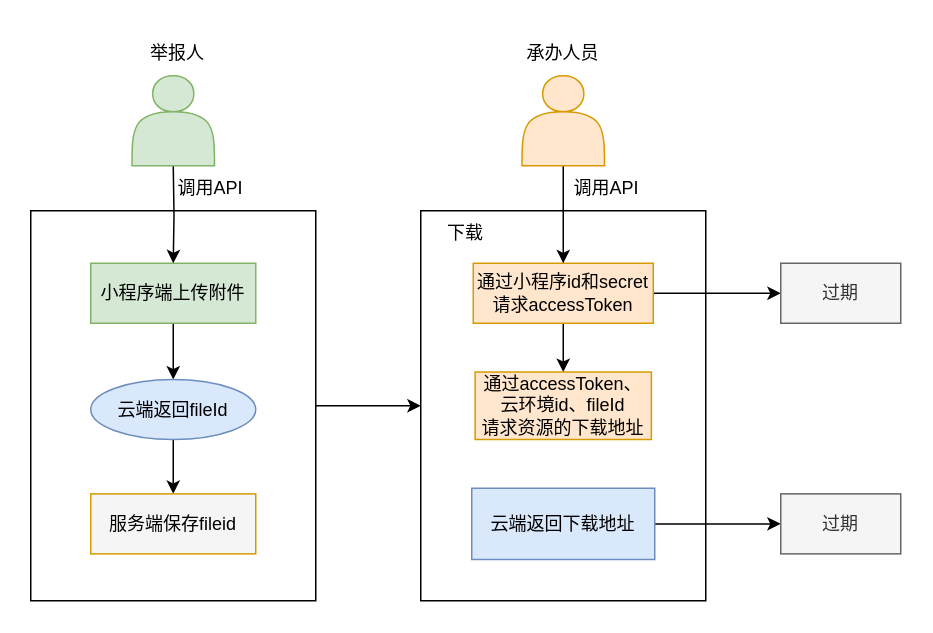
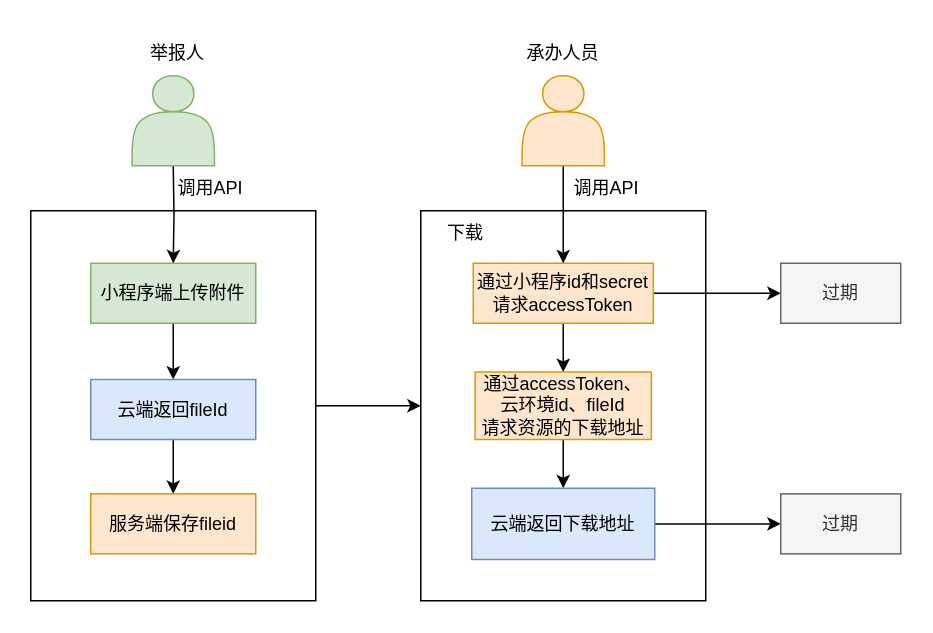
  <mxCell id="0" />
  <mxCell id="1" parent="0" />
  <mxCell id="2" style="edgeStyle=orthogonalEdgeStyle;rounded=0;orthogonalLoop=1;jettySize=auto;html=1;exitX=1;exitY=0.5;exitDx=0;exitDy=0;entryX=0;entryY=0.5;entryDx=0;entryDy=0;" parent="1" source="3" target="9" edge="1"><mxGeometry relative="1" as="geometry" /></mxCell>
  <mxCell id="3" value="" style="rounded=0;whiteSpace=wrap;html=1;" parent="1" vertex="1"><mxGeometry x="20" y="140" width="190" height="260" as="geometry" /></mxCell>
  <mxCell id="4" style="edgeStyle=orthogonalEdgeStyle;rounded=0;orthogonalLoop=1;jettySize=auto;html=1;exitX=0.5;exitY=1;exitDx=0;exitDy=0;" parent="1" source="5" target="7" edge="1"><mxGeometry relative="1" as="geometry" /></mxCell>
  <mxCell id="5" value="小程序端上传附件" style="rounded=0;whiteSpace=wrap;html=1;fillColor=#d5e8d4;strokeColor=#82b366;" parent="1" vertex="1"><mxGeometry x="60" y="175" width="110" height="40" as="geometry" /></mxCell>
  <mxCell id="6" style="edgeStyle=orthogonalEdgeStyle;rounded=0;orthogonalLoop=1;jettySize=auto;html=1;exitX=0.5;exitY=1;exitDx=0;exitDy=0;entryX=0.5;entryY=0;entryDx=0;entryDy=0;" parent="1" source="7" target="8" edge="1"><mxGeometry relative="1" as="geometry" /></mxCell>
- <mxCell id="7" value="&lt;div style=&quot;text-align: left;&quot;&gt;&lt;span style=&quot;background-color: initial;&quot;&gt;云端返回fileId&lt;/span&gt;&lt;/div&gt;" style="ellipse;whiteSpace=wrap;html=1;fillColor=#dae8fc;strokeColor=#6c8ebf;" parent="1" vertex="1"><mxGeometry x="60" y="252.5" width="110" height="40" as="geometry" /></mxCell>
- <mxCell id="8" value="&lt;div style=&quot;text-align: left;&quot;&gt;&lt;span style=&quot;background-color: initial;&quot;&gt;服务端保存fileid&lt;/span&gt;&lt;/div&gt;" style="rounded=0;whiteSpace=wrap;html=1;fillColor=#f5f5f5;strokeColor=#d79b00;" parent="1" vertex="1"><mxGeometry x="60" y="328.75" width="110" height="40" as="geometry" /></mxCell>
+ <mxCell id="7" value="&lt;div style=&quot;text-align: left;&quot;&gt;&lt;span style=&quot;background-color: initial;&quot;&gt;云端返回fileId&lt;/span&gt;&lt;/div&gt;" style="rounded=0;whiteSpace=wrap;html=1;fillColor=#dae8fc;strokeColor=#6c8ebf;" parent="1" vertex="1"><mxGeometry x="60" y="252.5" width="110" height="40" as="geometry" /></mxCell>
+ <mxCell id="8" value="&lt;div style=&quot;text-align: left;&quot;&gt;&lt;span style=&quot;background-color: initial;&quot;&gt;服务端保存fileid&lt;/span&gt;&lt;/div&gt;" style="rounded=0;whiteSpace=wrap;html=1;fillColor=#ffe6cc;strokeColor=#d79b00;" parent="1" vertex="1"><mxGeometry x="60" y="328.75" width="110" height="40" as="geometry" /></mxCell>
  <mxCell id="9" value="" style="rounded=0;whiteSpace=wrap;html=1;" parent="1" vertex="1"><mxGeometry x="280" y="140" width="190" height="260" as="geometry" /></mxCell>
  <mxCell id="10" value="下载" style="text;html=1;strokeColor=none;fillColor=none;align=center;verticalAlign=middle;whiteSpace=wrap;rounded=0;" parent="1" vertex="1"><mxGeometry x="280" y="140" width="60" height="30" as="geometry" /></mxCell>
  <mxCell id="11" style="edgeStyle=orthogonalEdgeStyle;rounded=0;orthogonalLoop=1;jettySize=auto;html=1;exitX=0.5;exitY=1;exitDx=0;exitDy=0;entryX=0.5;entryY=0;entryDx=0;entryDy=0;" parent="1" source="13" target="16" edge="1"><mxGeometry relative="1" as="geometry" /></mxCell>
  <mxCell id="12" style="edgeStyle=orthogonalEdgeStyle;rounded=0;orthogonalLoop=1;jettySize=auto;html=1;entryX=0;entryY=0.5;entryDx=0;entryDy=0;" parent="1" source="13" target="14" edge="1"><mxGeometry relative="1" as="geometry" /></mxCell>
  <mxCell id="13" value="通过小程序id和secret&lt;br&gt;请求accessToken" style="rounded=0;whiteSpace=wrap;html=1;fillColor=#ffe6cc;strokeColor=#d79b00;" parent="1" vertex="1"><mxGeometry x="315" y="175" width="120" height="40" as="geometry" /></mxCell>
  <mxCell id="14" value="过期" style="rounded=0;whiteSpace=wrap;html=1;fillColor=#f5f5f5;fontColor=#333333;strokeColor=#666666;" parent="1" vertex="1"><mxGeometry x="520" y="175" width="80" height="40" as="geometry" /></mxCell>
+ <mxCell id="15" style="edgeStyle=orthogonalEdgeStyle;rounded=0;orthogonalLoop=1;jettySize=auto;html=1;exitX=0.5;exitY=1;exitDx=0;exitDy=0;entryX=0.5;entryY=0;entryDx=0;entryDy=0;" parent="1" source="16" target="18" edge="1"><mxGeometry relative="1" as="geometry" /></mxCell>
  <mxCell id="16" value="通过accessToken、云环境id、fileId&lt;br&gt;请求资源的下载地址" style="rounded=0;whiteSpace=wrap;html=1;fillColor=#ffe6cc;strokeColor=#d79b00;" parent="1" vertex="1"><mxGeometry x="316.25" y="247.5" width="117.5" height="45" as="geometry" /></mxCell>
  <mxCell id="17" style="edgeStyle=orthogonalEdgeStyle;rounded=0;orthogonalLoop=1;jettySize=auto;html=1;entryX=0;entryY=0.5;entryDx=0;entryDy=0;" parent="1" source="18" target="19" edge="1"><mxGeometry relative="1" as="geometry" /></mxCell>
  <mxCell id="18" value="云端返回下载地址" style="rounded=0;whiteSpace=wrap;html=1;fillColor=#dae8fc;strokeColor=#6c8ebf;" parent="1" vertex="1"><mxGeometry x="314" y="325" width="122" height="47.5" as="geometry" /></mxCell>
  <mxCell id="19" value="过期" style="rounded=0;whiteSpace=wrap;html=1;fillColor=#f5f5f5;fontColor=#333333;strokeColor=#666666;" parent="1" vertex="1"><mxGeometry x="520" y="328.75" width="80" height="40" as="geometry" /></mxCell>
  <mxCell id="20" style="edgeStyle=orthogonalEdgeStyle;rounded=0;orthogonalLoop=1;jettySize=auto;html=1;" edge="1" parent="1" target="5"><mxGeometry relative="1" as="geometry"><mxPoint x="115" y="110" as="sourcePoint" /></mxGeometry></mxCell>
  <mxCell id="21" value="" style="shape=actor;whiteSpace=wrap;html=1;fillColor=#d5e8d4;strokeColor=#82b366;" vertex="1" parent="1"><mxGeometry x="87.5" y="50" width="55" height="60" as="geometry" /></mxCell>
  <mxCell id="22" style="edgeStyle=orthogonalEdgeStyle;rounded=0;orthogonalLoop=1;jettySize=auto;html=1;" edge="1" parent="1" source="23" target="13"><mxGeometry relative="1" as="geometry" /></mxCell>
  <mxCell id="23" value="" style="shape=actor;whiteSpace=wrap;html=1;fillColor=#ffe6cc;strokeColor=#d79b00;" vertex="1" parent="1"><mxGeometry x="347.5" y="50" width="55" height="60" as="geometry" /></mxCell>
  <mxCell id="24" value="调用API" style="text;html=1;strokeColor=none;fillColor=none;align=center;verticalAlign=middle;whiteSpace=wrap;rounded=0;" vertex="1" parent="1"><mxGeometry x="110" y="110" width="60" height="30" as="geometry" /></mxCell>
  <mxCell id="25" value="调用API" style="text;html=1;strokeColor=none;fillColor=none;align=center;verticalAlign=middle;whiteSpace=wrap;rounded=0;" vertex="1" parent="1"><mxGeometry x="373.75" y="110" width="60" height="30" as="geometry" /></mxCell>
  <mxCell id="26" value="举报人" style="text;html=1;strokeColor=none;fillColor=none;align=center;verticalAlign=middle;whiteSpace=wrap;rounded=0;" vertex="1" parent="1"><mxGeometry x="87.5" y="20" width="60" height="30" as="geometry" /></mxCell>
  <mxCell id="27" value="承办人员" style="text;html=1;strokeColor=none;fillColor=none;align=center;verticalAlign=middle;whiteSpace=wrap;rounded=0;" vertex="1" parent="1"><mxGeometry x="345" y="20" width="60" height="30" as="geometry" /></mxCell>
